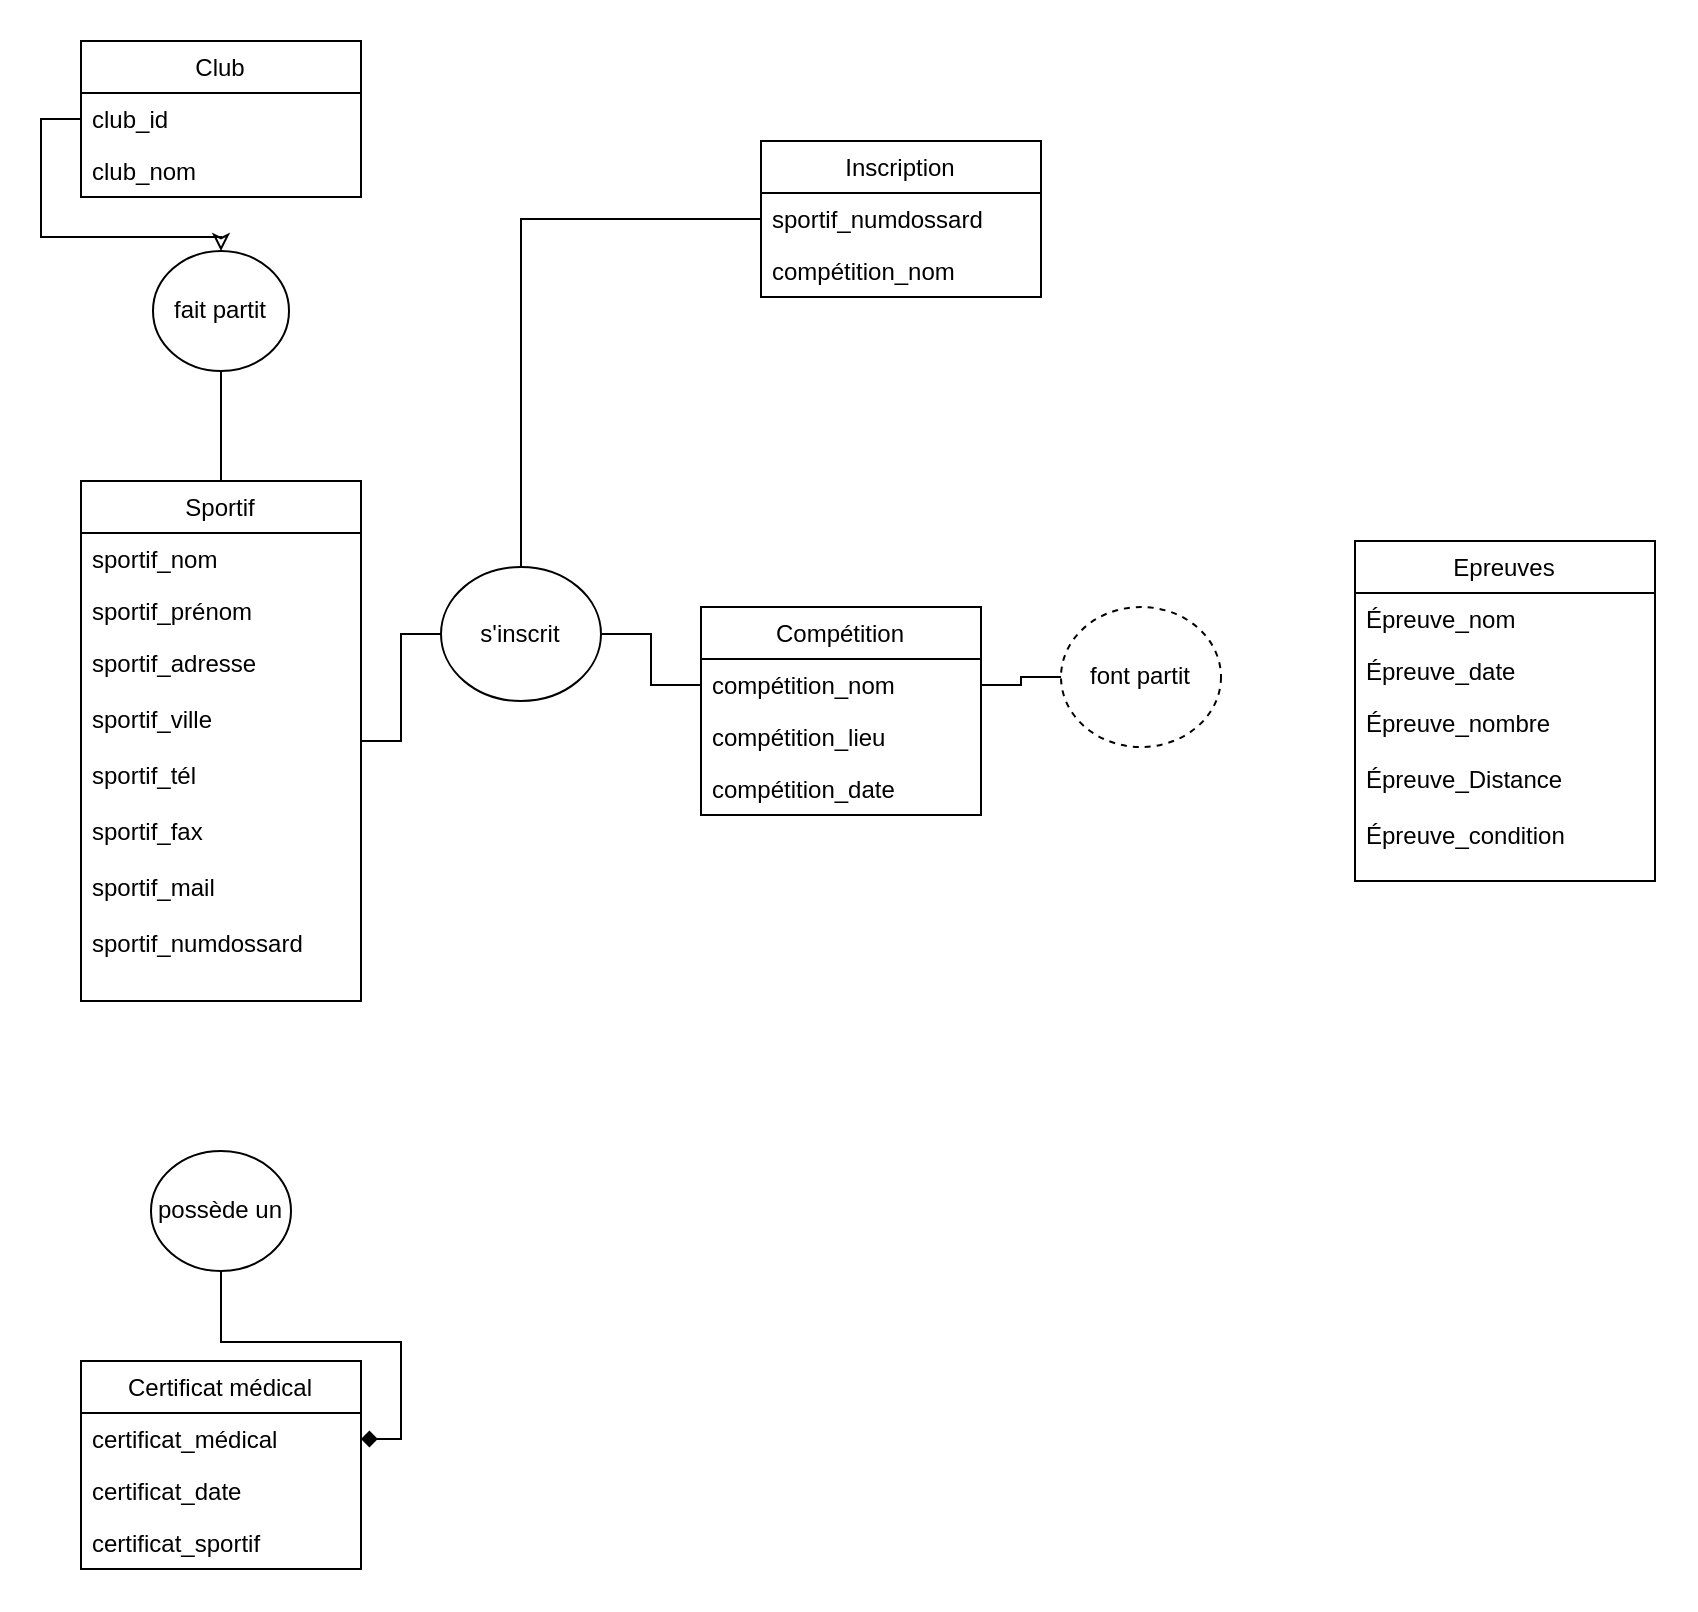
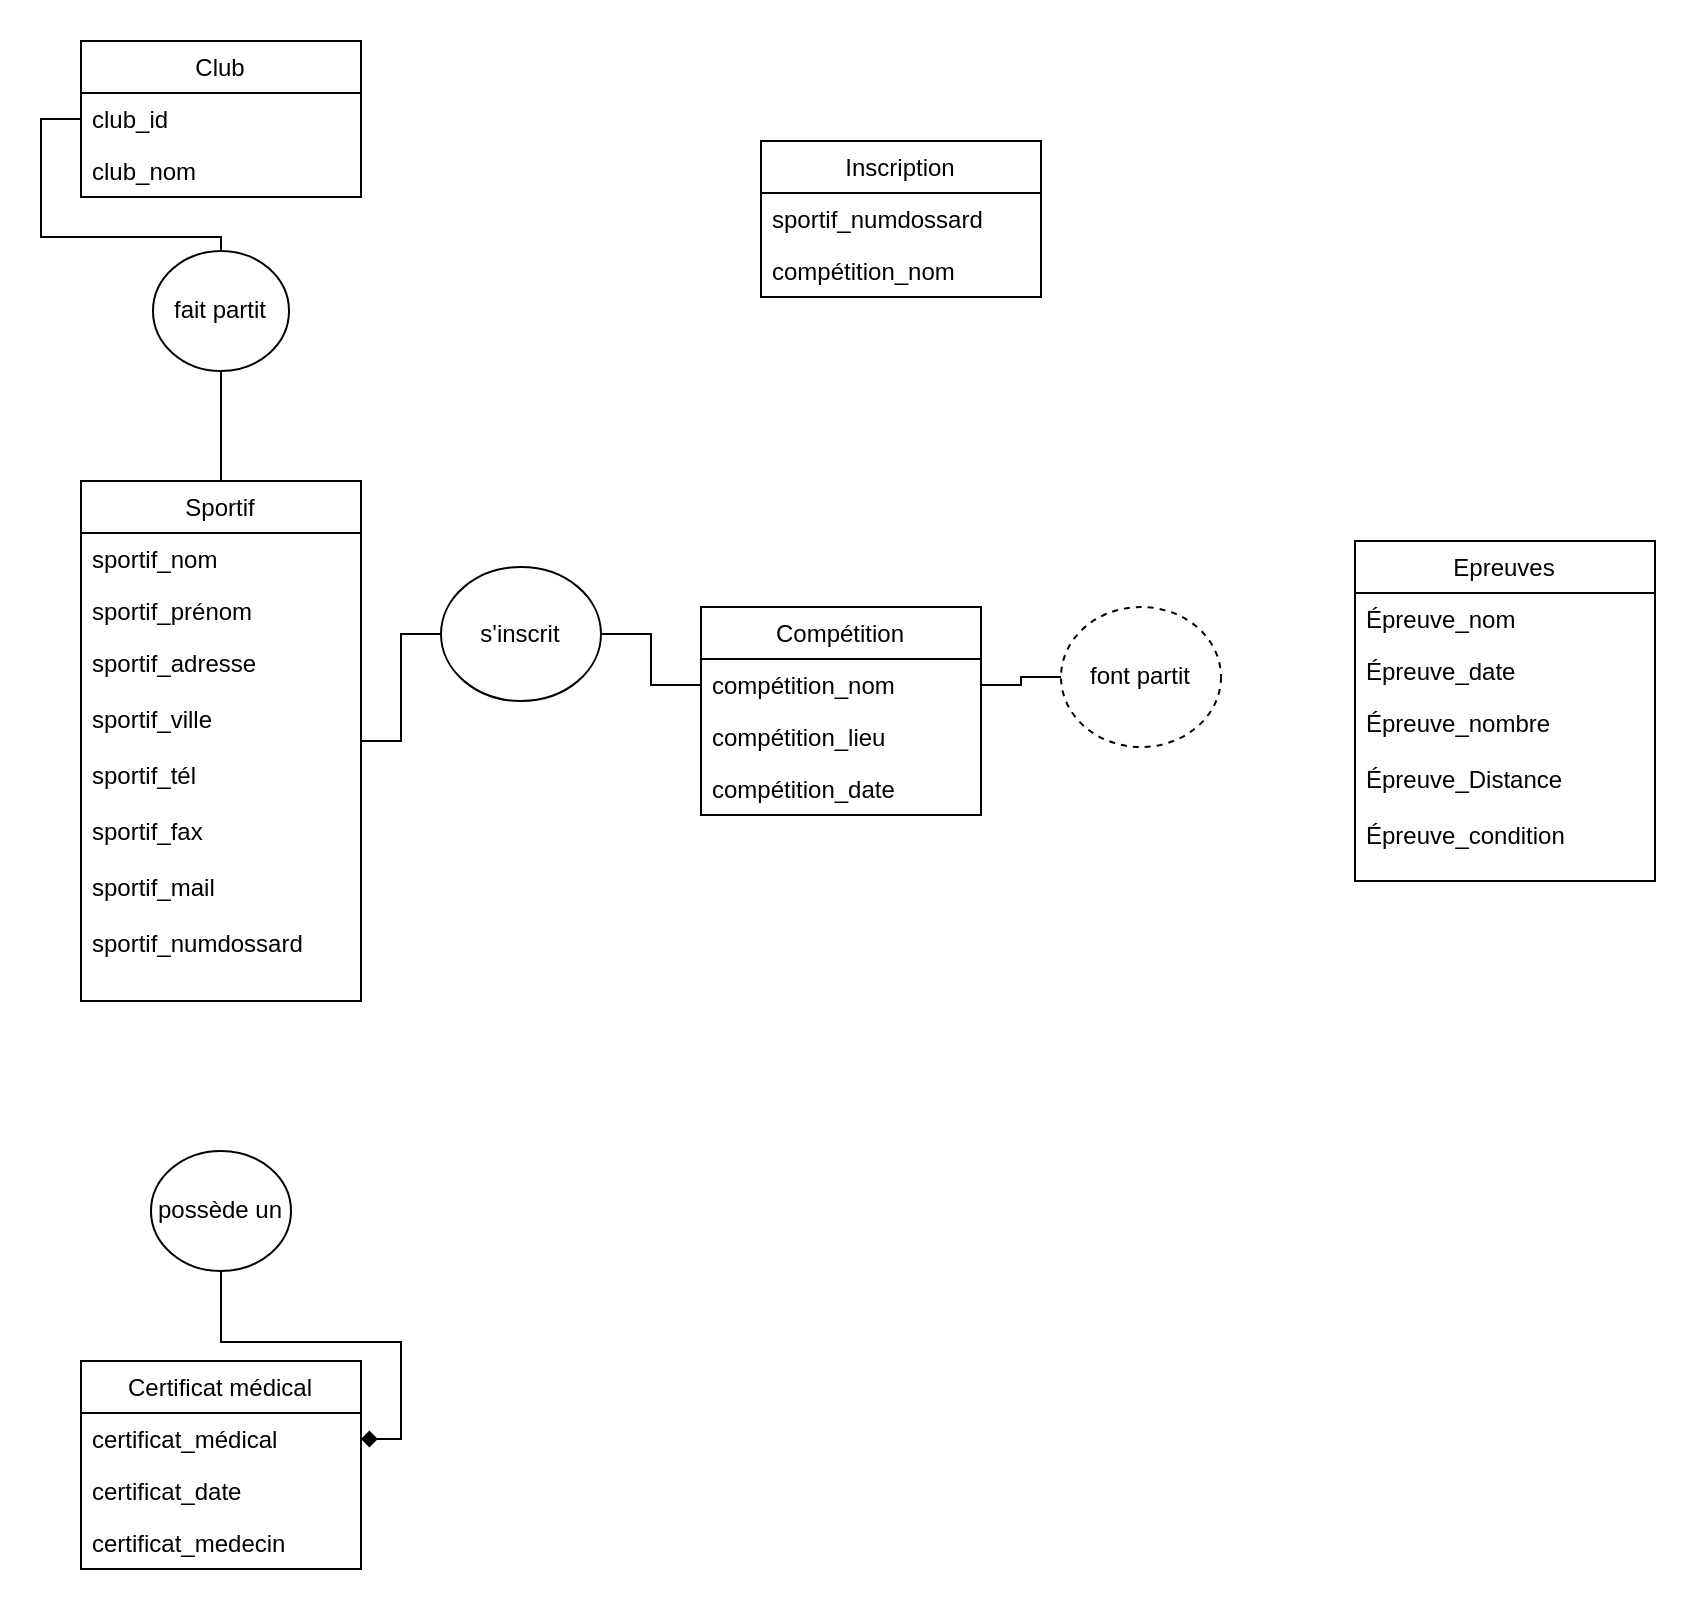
  <mxCell id="0" />
  <mxCell id="1" parent="0" />
  <mxCell id="2" value="Sportif" style="swimlane;fontStyle=0;childLayout=stackLayout;horizontal=1;startSize=26;fillColor=none;horizontalStack=0;resizeParent=1;resizeParentMax=0;resizeLast=0;collapsible=1;marginBottom=0;" parent="1" vertex="1"><mxGeometry x="40" y="240" width="140" height="260" as="geometry" /></mxCell>
  <mxCell id="3" value="sportif_nom" style="text;strokeColor=none;fillColor=none;align=left;verticalAlign=top;spacingLeft=4;spacingRight=4;overflow=hidden;rotatable=0;points=[[0,0.5],[1,0.5]];portConstraint=eastwest;" parent="2" vertex="1"><mxGeometry y="26" width="140" height="26" as="geometry" /></mxCell>
  <mxCell id="4" value="sportif_prénom" style="text;strokeColor=none;fillColor=none;align=left;verticalAlign=top;spacingLeft=4;spacingRight=4;overflow=hidden;rotatable=0;points=[[0,0.5],[1,0.5]];portConstraint=eastwest;" parent="2" vertex="1"><mxGeometry y="52" width="140" height="26" as="geometry" /></mxCell>
  <mxCell id="5" value="sportif_adresse&#10;&#10;sportif_ville&#10;&#10;sportif_tél&#10;&#10;sportif_fax&#10;&#10;sportif_mail&#10;&#10;sportif_numdossard&#10;" style="text;strokeColor=none;fillColor=none;align=left;verticalAlign=top;spacingLeft=4;spacingRight=4;overflow=hidden;rotatable=0;points=[[0,0.5],[1,0.5]];portConstraint=eastwest;" parent="2" vertex="1"><mxGeometry y="78" width="140" height="182" as="geometry" /></mxCell>
  <mxCell id="6" style="edgeStyle=orthogonalEdgeStyle;rounded=0;orthogonalLoop=1;jettySize=auto;html=1;exitX=0.5;exitY=1;exitDx=0;exitDy=0;entryX=0.5;entryY=0;entryDx=0;entryDy=0;endArrow=none;endFill=0;" parent="1" source="7" target="2" edge="1"><mxGeometry relative="1" as="geometry" /></mxCell>
  <mxCell id="7" value="fait partit" style="ellipse;whiteSpace=wrap;html=1;" parent="1" vertex="1"><mxGeometry x="76" y="125" width="68" height="60" as="geometry" /></mxCell>
  <mxCell id="8" value="Club" style="swimlane;fontStyle=0;childLayout=stackLayout;horizontal=1;startSize=26;fillColor=none;horizontalStack=0;resizeParent=1;resizeParentMax=0;resizeLast=0;collapsible=1;marginBottom=0;" parent="1" vertex="1"><mxGeometry x="40" width="140" height="78" as="geometry" y="20" /></mxCell>
  <mxCell id="9" value="club_id" style="text;strokeColor=none;fillColor=none;align=left;verticalAlign=top;spacingLeft=4;spacingRight=4;overflow=hidden;rotatable=0;points=[[0,0.5],[1,0.5]];portConstraint=eastwest;" parent="8" vertex="1"><mxGeometry y="26" width="140" height="26" as="geometry" /></mxCell>
  <mxCell id="10" value="club_nom" style="text;strokeColor=none;fillColor=none;align=left;verticalAlign=top;spacingLeft=4;spacingRight=4;overflow=hidden;rotatable=0;points=[[0,0.5],[1,0.5]];portConstraint=eastwest;" parent="8" vertex="1"><mxGeometry y="52" width="140" height="26" as="geometry" /></mxCell>
  <mxCell id="11" value="" style="edgeStyle=orthogonalEdgeStyle;rounded=0;orthogonalLoop=1;jettySize=auto;html=1;endArrow=diamond;" parent="1" source="12" target="17" edge="1"><mxGeometry relative="1" as="geometry" /></mxCell>
  <mxCell id="12" value="possède un" style="ellipse;whiteSpace=wrap;html=1;" parent="1" vertex="1"><mxGeometry x="75" y="575" width="70" height="60" as="geometry" /></mxCell>
  <mxCell id="13" value="Inscription" style="swimlane;fontStyle=0;childLayout=stackLayout;horizontal=1;startSize=26;fillColor=none;horizontalStack=0;resizeParent=1;resizeParentMax=0;resizeLast=0;collapsible=1;marginBottom=0;" parent="1" vertex="1"><mxGeometry x="380" y="70" width="140" height="78" as="geometry" /></mxCell>
  <mxCell id="14" value="sportif_numdossard" style="text;strokeColor=none;fillColor=none;align=left;verticalAlign=top;spacingLeft=4;spacingRight=4;overflow=hidden;rotatable=0;points=[[0,0.5],[1,0.5]];portConstraint=eastwest;" parent="13" vertex="1"><mxGeometry y="26" width="140" height="26" as="geometry" /></mxCell>
  <mxCell id="15" value="compétition_nom" style="text;strokeColor=none;fillColor=none;align=left;verticalAlign=top;spacingLeft=4;spacingRight=4;overflow=hidden;rotatable=0;points=[[0,0.5],[1,0.5]];portConstraint=eastwest;" parent="13" vertex="1"><mxGeometry y="52" width="140" height="26" as="geometry" /></mxCell>
  <mxCell id="16" value="Certificat médical " style="swimlane;fontStyle=0;childLayout=stackLayout;horizontal=1;startSize=26;fillColor=none;horizontalStack=0;resizeParent=1;resizeParentMax=0;resizeLast=0;collapsible=1;marginBottom=0;" parent="1" vertex="1"><mxGeometry x="40" y="680" width="140" height="104" as="geometry" /></mxCell>
  <mxCell id="17" value="certificat_médical&#10;" style="text;strokeColor=none;fillColor=none;align=left;verticalAlign=top;spacingLeft=4;spacingRight=4;overflow=hidden;rotatable=0;points=[[0,0.5],[1,0.5]];portConstraint=eastwest;" parent="16" vertex="1"><mxGeometry y="26" width="140" height="26" as="geometry" /></mxCell>
  <mxCell id="18" value="certificat_date" style="text;strokeColor=none;fillColor=none;align=left;verticalAlign=top;spacingLeft=4;spacingRight=4;overflow=hidden;rotatable=0;points=[[0,0.5],[1,0.5]];portConstraint=eastwest;" parent="16" vertex="1"><mxGeometry y="52" width="140" height="26" as="geometry" /></mxCell>
- <mxCell id="19" value="certificat_sportif" style="text;strokeColor=none;fillColor=none;align=left;verticalAlign=top;spacingLeft=4;spacingRight=4;overflow=hidden;rotatable=0;points=[[0,0.5],[1,0.5]];portConstraint=eastwest;" parent="16" vertex="1"><mxGeometry y="78" width="140" height="26" as="geometry" /></mxCell>
- <mxCell id="20" style="edgeStyle=orthogonalEdgeStyle;rounded=0;orthogonalLoop=1;jettySize=auto;html=1;entryX=0;entryY=0.5;entryDx=0;entryDy=0;endArrow=none;endFill=0;" parent="1" source="23" target="14" edge="1"><mxGeometry relative="1" as="geometry" /></mxCell>
+ <mxCell id="19" value="certificat_medecin" style="text;strokeColor=none;fillColor=none;align=left;verticalAlign=top;spacingLeft=4;spacingRight=4;overflow=hidden;rotatable=0;points=[[0,0.5],[1,0.5]];portConstraint=eastwest;" parent="16" vertex="1"><mxGeometry y="78" width="140" height="26" as="geometry" /></mxCell>
  <mxCell id="21" style="edgeStyle=orthogonalEdgeStyle;rounded=0;orthogonalLoop=1;jettySize=auto;html=1;exitX=1;exitY=0.5;exitDx=0;exitDy=0;entryX=0;entryY=0.5;entryDx=0;entryDy=0;endArrow=none;endFill=0;" parent="1" source="23" target="27" edge="1"><mxGeometry relative="1" as="geometry" /></mxCell>
  <mxCell id="22" style="edgeStyle=orthogonalEdgeStyle;rounded=0;orthogonalLoop=1;jettySize=auto;html=1;exitX=0;exitY=0.5;exitDx=0;exitDy=0;entryX=1;entryY=0.5;entryDx=0;entryDy=0;endArrow=none;endFill=0;" parent="1" source="23" target="2" edge="1"><mxGeometry relative="1" as="geometry" /></mxCell>
  <mxCell id="23" value="s'inscrit" style="ellipse;whiteSpace=wrap;html=1;" parent="1" vertex="1"><mxGeometry x="220" y="283" width="80" height="67" as="geometry" /></mxCell>
  <mxCell id="24" style="edgeStyle=orthogonalEdgeStyle;rounded=0;orthogonalLoop=1;jettySize=auto;html=1;exitX=0;exitY=0.5;exitDx=0;exitDy=0;entryX=1;entryY=0.5;entryDx=0;entryDy=0;startArrow=none;startFill=0;endArrow=none;endFill=0;" parent="1" source="25" target="27" edge="1"><mxGeometry relative="1" as="geometry" /></mxCell>
  <mxCell id="25" value="font partit" style="ellipse;whiteSpace=wrap;html=1;dashed=1;" parent="1" vertex="1"><mxGeometry x="530" y="303" width="80" height="70" as="geometry" /></mxCell>
  <mxCell id="26" value="Compétition" style="swimlane;fontStyle=0;childLayout=stackLayout;horizontal=1;startSize=26;fillColor=none;horizontalStack=0;resizeParent=1;resizeParentMax=0;resizeLast=0;collapsible=1;marginBottom=0;" parent="1" vertex="1"><mxGeometry x="350" y="303" width="140" height="104" as="geometry" /></mxCell>
  <mxCell id="27" value="compétition_nom" style="text;strokeColor=none;fillColor=none;align=left;verticalAlign=top;spacingLeft=4;spacingRight=4;overflow=hidden;rotatable=0;points=[[0,0.5],[1,0.5]];portConstraint=eastwest;" parent="26" vertex="1"><mxGeometry y="26" width="140" height="26" as="geometry" /></mxCell>
  <mxCell id="28" value="compétition_lieu" style="text;strokeColor=none;fillColor=none;align=left;verticalAlign=top;spacingLeft=4;spacingRight=4;overflow=hidden;rotatable=0;points=[[0,0.5],[1,0.5]];portConstraint=eastwest;" parent="26" vertex="1"><mxGeometry y="52" width="140" height="26" as="geometry" /></mxCell>
  <mxCell id="29" value="compétition_date" style="text;strokeColor=none;fillColor=none;align=left;verticalAlign=top;spacingLeft=4;spacingRight=4;overflow=hidden;rotatable=0;points=[[0,0.5],[1,0.5]];portConstraint=eastwest;" parent="26" vertex="1"><mxGeometry y="78" width="140" height="26" as="geometry" /></mxCell>
- <mxCell id="30" style="edgeStyle=orthogonalEdgeStyle;rounded=0;orthogonalLoop=1;jettySize=auto;html=1;entryX=0.5;entryY=0;entryDx=0;entryDy=0;endArrow=classic;endFill=0;" parent="1" source="9" target="7" edge="1"><mxGeometry relative="1" as="geometry"><Array as="points"><mxPoint x="20" y="59" /><mxPoint x="20" y="118" /><mxPoint x="110" y="118" /></Array></mxGeometry></mxCell>
+ <mxCell id="30" style="edgeStyle=orthogonalEdgeStyle;rounded=0;orthogonalLoop=1;jettySize=auto;html=1;entryX=0.5;entryY=0;entryDx=0;entryDy=0;endArrow=none;endFill=0;" parent="1" source="9" target="7" edge="1"><mxGeometry relative="1" as="geometry"><Array as="points"><mxPoint x="20" y="59" /><mxPoint x="20" y="118" /><mxPoint x="110" y="118" /></Array></mxGeometry></mxCell>
  <mxCell id="31" value="Epreuves" style="swimlane;fontStyle=0;childLayout=stackLayout;horizontal=1;startSize=26;fillColor=none;horizontalStack=0;resizeParent=1;resizeParentMax=0;resizeLast=0;collapsible=1;marginBottom=0;" parent="1" vertex="1"><mxGeometry x="677" y="270" width="150" height="170" as="geometry" /></mxCell>
  <mxCell id="32" value="Épreuve_nom" style="text;strokeColor=none;fillColor=none;align=left;verticalAlign=top;spacingLeft=4;spacingRight=4;overflow=hidden;rotatable=0;points=[[0,0.5],[1,0.5]];portConstraint=eastwest;" parent="31" vertex="1"><mxGeometry y="26" width="150" height="26" as="geometry" /></mxCell>
  <mxCell id="33" value="Épreuve_date" style="text;strokeColor=none;fillColor=none;align=left;verticalAlign=top;spacingLeft=4;spacingRight=4;overflow=hidden;rotatable=0;points=[[0,0.5],[1,0.5]];portConstraint=eastwest;" parent="31" vertex="1"><mxGeometry y="52" width="150" height="26" as="geometry" /></mxCell>
  <mxCell id="34" value="Épreuve_nombre&#10;&#10;Épreuve_Distance&#10;&#10;Épreuve_condition&#10;" style="text;strokeColor=none;fillColor=none;align=left;verticalAlign=top;spacingLeft=4;spacingRight=4;overflow=hidden;rotatable=0;points=[[0,0.5],[1,0.5]];portConstraint=eastwest;" parent="31" vertex="1"><mxGeometry y="78" width="150" height="92" as="geometry" /></mxCell>
